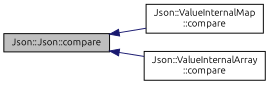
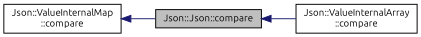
  digraph {
    fontname=Ubuntu
    rankdir=LR
    node [color=black fillcolor=white fontname=Ubuntu fontsize=10 shape=record style=filled]
    edge [color=midnightblue dir=back fontname=Ubuntu fontsize=10 labelfontname=FreeSans labelfontsize=10 style=solid]
    n1 [fillcolor=grey75 fontcolor=black height=0.2 label="Json::Json::compare" width=0.4]
    n2 [height=0.2 label="Json::ValueInternalMap\l::compare" width=0.4]
    n3 [height=0.2 label="Json::ValueInternalArray\l::compare" width=0.4]
-   n1 -> n2
+   n2 -> n1
    n1 -> n3
  }
